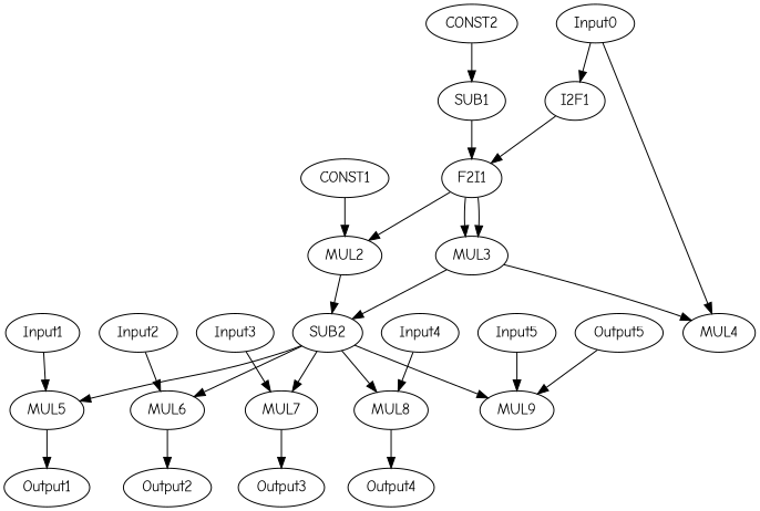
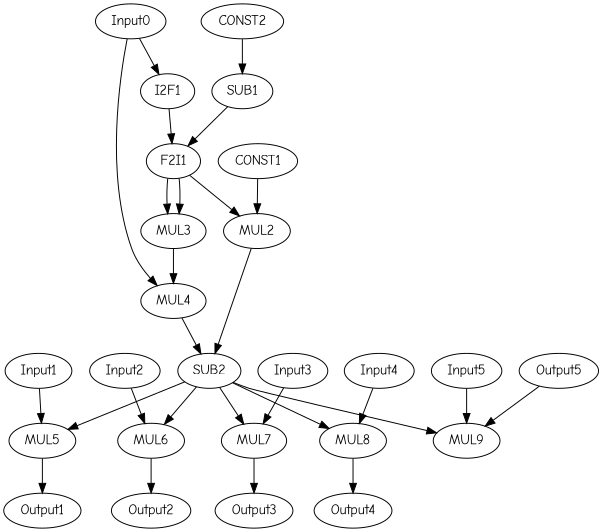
  digraph {
    fontname="Comic Neue"
    node [fontname="Comic Neue" opcode=fmul]
    edge [fontname="Comic Neue" operand=0]
    Input0 [offset="0, 0" opcode=input pattern="0, 200" ref_name=SUM]
    I2F1 [opcode=tofloat]
    MUL4
    F2I1 [opcode=toint]
    SUB2 [opcode=fsub]
    Input1 [offset="0, 0" opcode=input pattern="2, 200" ref_name=B1]
    MUL5
    Output1 [offset="0, 0" opcode=output pattern="2, 200" ref_name=R1]
    Input2 [offset="0, 0" opcode=input pattern="2, 200" ref_name=B2]
    MUL6
    Output2 [offset="0, 0" opcode=output pattern="2, 200" ref_name=R2]
    Input3 [offset="0, 0" opcode=input pattern="2, 200" ref_name=B3]
    MUL7
    Output3 [offset="0, 0" opcode=output pattern="2, 200" ref_name=R3]
    Input4 [offset="0, 0" opcode=input pattern="2, 200" ref_name=B4]
    MUL8
    Output4 [offset="0, 0" opcode=output pattern="2, 200" ref_name=R4]
    Input5 [offset="0, 0" opcode=input pattern="2, 200" ref_name=B5]
    MUL9
    Output5 [offset="0, 0" opcode=output pattern="2, 200" ref_name=R4]
    CONST1 [opcode=const value=16384]
    MUL2
    CONST2 [opcode=const value=30586]
    SUB1 [opcode=fsub]
    MUL3
    Input0 -> I2F1
    Input0 -> MUL4 [operand=1]
    I2F1 -> F2I1 [operand=1]
-   MUL3 -> SUB2 [operand=1]
+   MUL4 -> SUB2 [operand=1]
    F2I1 -> MUL2
    F2I1 -> MUL3
    F2I1 -> MUL3 [operand=1]
    SUB2 -> MUL5
    SUB2 -> MUL6
    SUB2 -> MUL7
    SUB2 -> MUL8
    SUB2 -> MUL9
    Input1 -> MUL5 [operand=1]
    MUL5 -> Output1
    Input2 -> MUL6 [operand=1]
    MUL6 -> Output2
    Input3 -> MUL7 [operand=1]
    MUL7 -> Output3
    Input4 -> MUL8 [operand=1]
    MUL8 -> Output4
    Input5 -> MUL9 [operand=1]
    Output5 -> MUL9
    CONST1 -> MUL2 [operand=1]
    MUL2 -> SUB2
    CONST2 -> SUB1
    SUB1 -> F2I1
    MUL3 -> MUL4
  }
